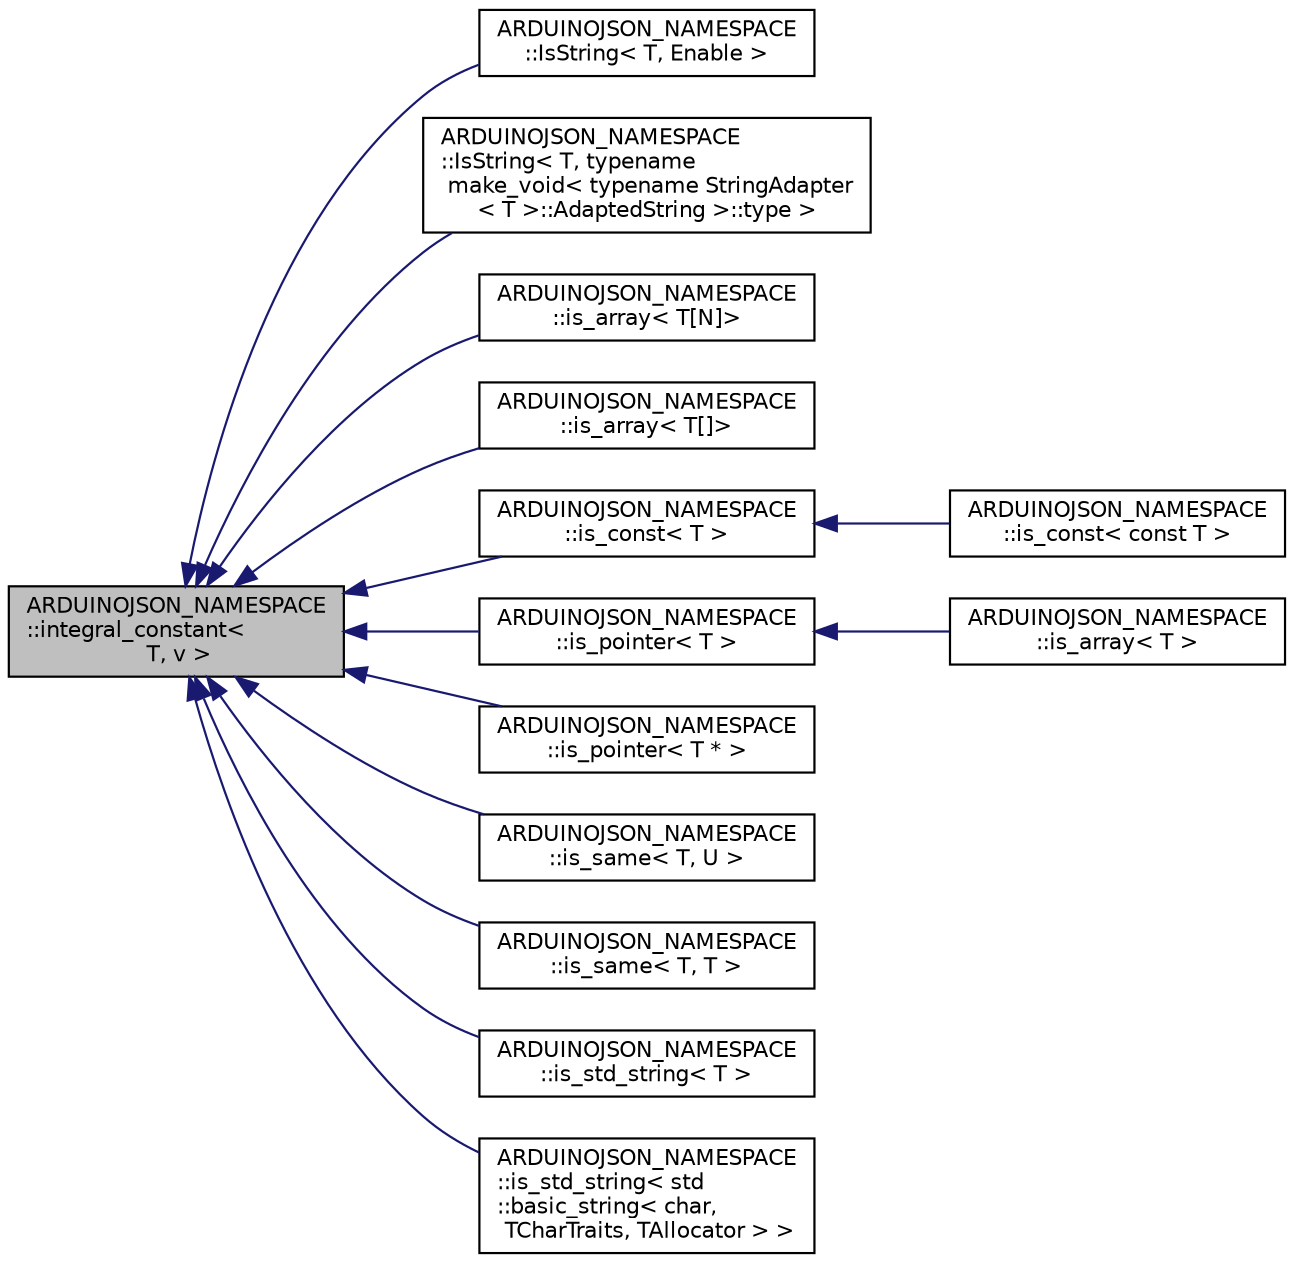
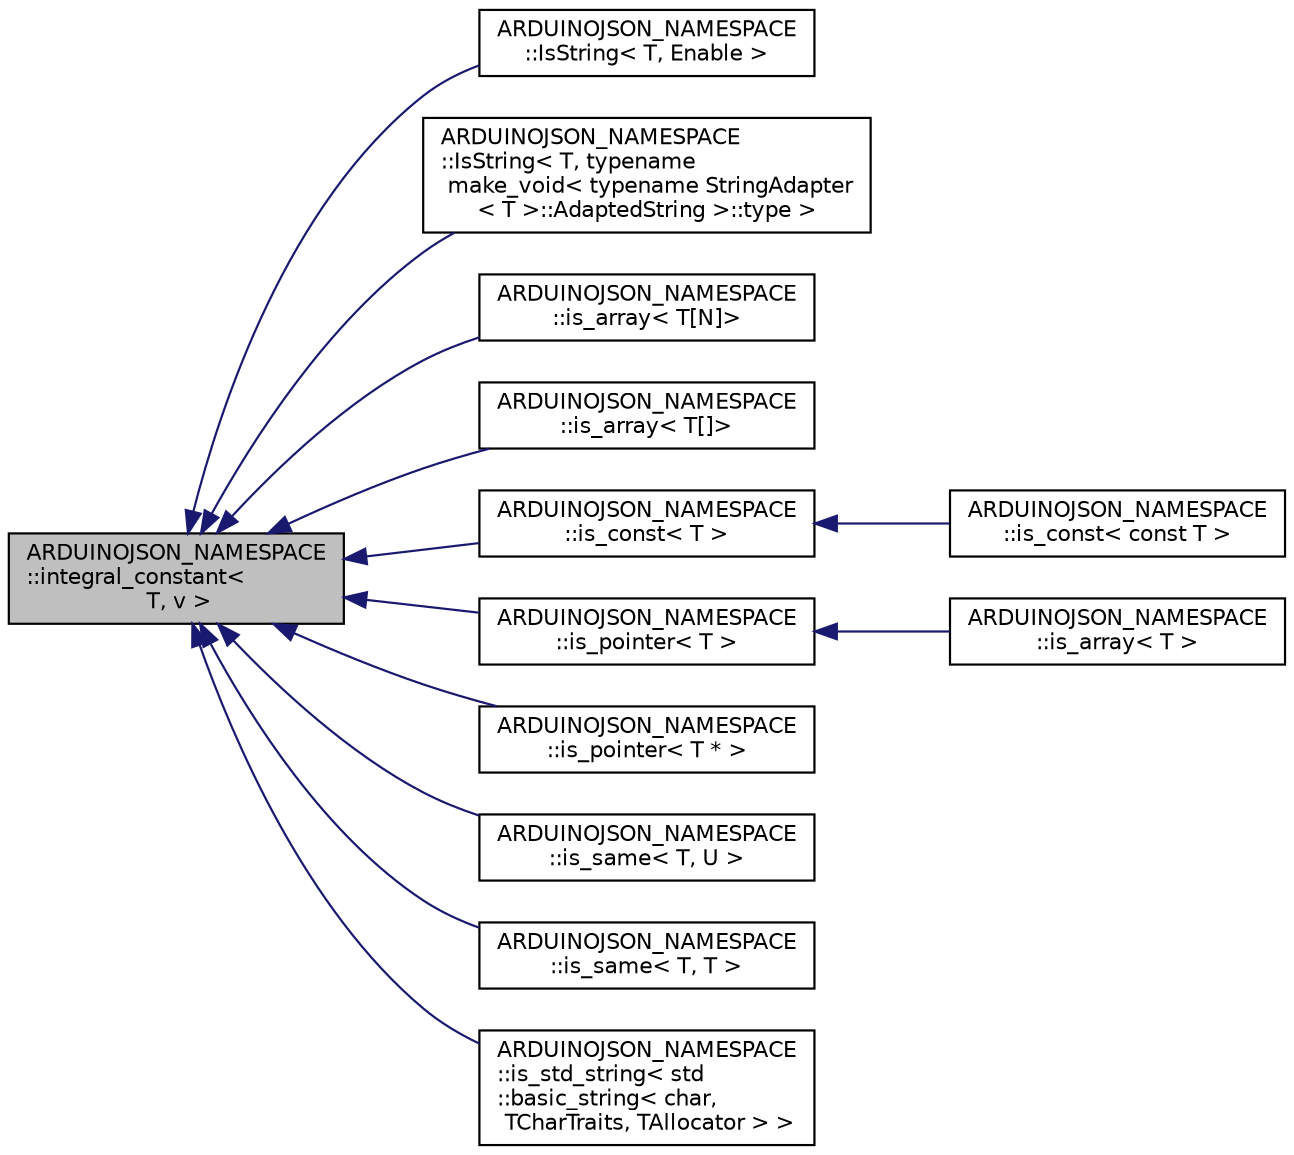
  digraph {
    rankdir=LR
    node [color=black fillcolor=white fontname=Helvetica fontsize=10 shape=record style=filled]
    edge [color=midnightblue dir=back fontname=Helvetica fontsize=10 labelfontname=Helvetica labelfontsize=10 style=solid]
    n1 [fillcolor=grey75 fontcolor=black height=0.2 label="ARDUINOJSON_NAMESPACE\l::integral_constant\<\l T, v \>" width=0.4]
    n2 [height=0.2 label="ARDUINOJSON_NAMESPACE\l::IsString\< T, Enable \>" width=0.4]
    n3 [height=0.2 label="ARDUINOJSON_NAMESPACE\l::IsString\< T, typename\l make_void\< typename StringAdapter\l\< T \>::AdaptedString \>::type \>" width=0.4]
    n4 [height=0.2 label="ARDUINOJSON_NAMESPACE\l::is_array\< T[N]\>" width=0.4]
    n5 [height=0.2 label="ARDUINOJSON_NAMESPACE\l::is_array\< T[]\>" width=0.4]
    n6 [height=0.2 label="ARDUINOJSON_NAMESPACE\l::is_const\< T \>" width=0.4]
    n7 [height=0.2 label="ARDUINOJSON_NAMESPACE\l::is_pointer\< T \>" width=0.4]
    n8 [height=0.2 label="ARDUINOJSON_NAMESPACE\l::is_pointer\< T * \>" width=0.4]
    n9 [height=0.2 label="ARDUINOJSON_NAMESPACE\l::is_same\< T, U \>" width=0.4]
    n10 [height=0.2 label="ARDUINOJSON_NAMESPACE\l::is_same\< T, T \>" width=0.4]
-   n11 [height=0.2 label="ARDUINOJSON_NAMESPACE\l::is_std_string\< T \>" width=0.4]
    n12 [height=0.2 label="ARDUINOJSON_NAMESPACE\l::is_std_string\< std\l::basic_string\< char,\l TCharTraits, TAllocator \> \>" width=0.4]
    n13 [height=0.2 label="ARDUINOJSON_NAMESPACE\l::is_array\< T \>" width=0.4]
    n14 [height=0.2 label="ARDUINOJSON_NAMESPACE\l::is_const\< const T \>" width=0.4]
    n1 -> n2
    n1 -> n3
    n1 -> n4
    n1 -> n5
    n1 -> n6
    n1 -> n7
    n1 -> n8
    n1 -> n9
    n1 -> n10
-   n1 -> n11
    n1 -> n12
    n6 -> n14
    n7 -> n13
  }
